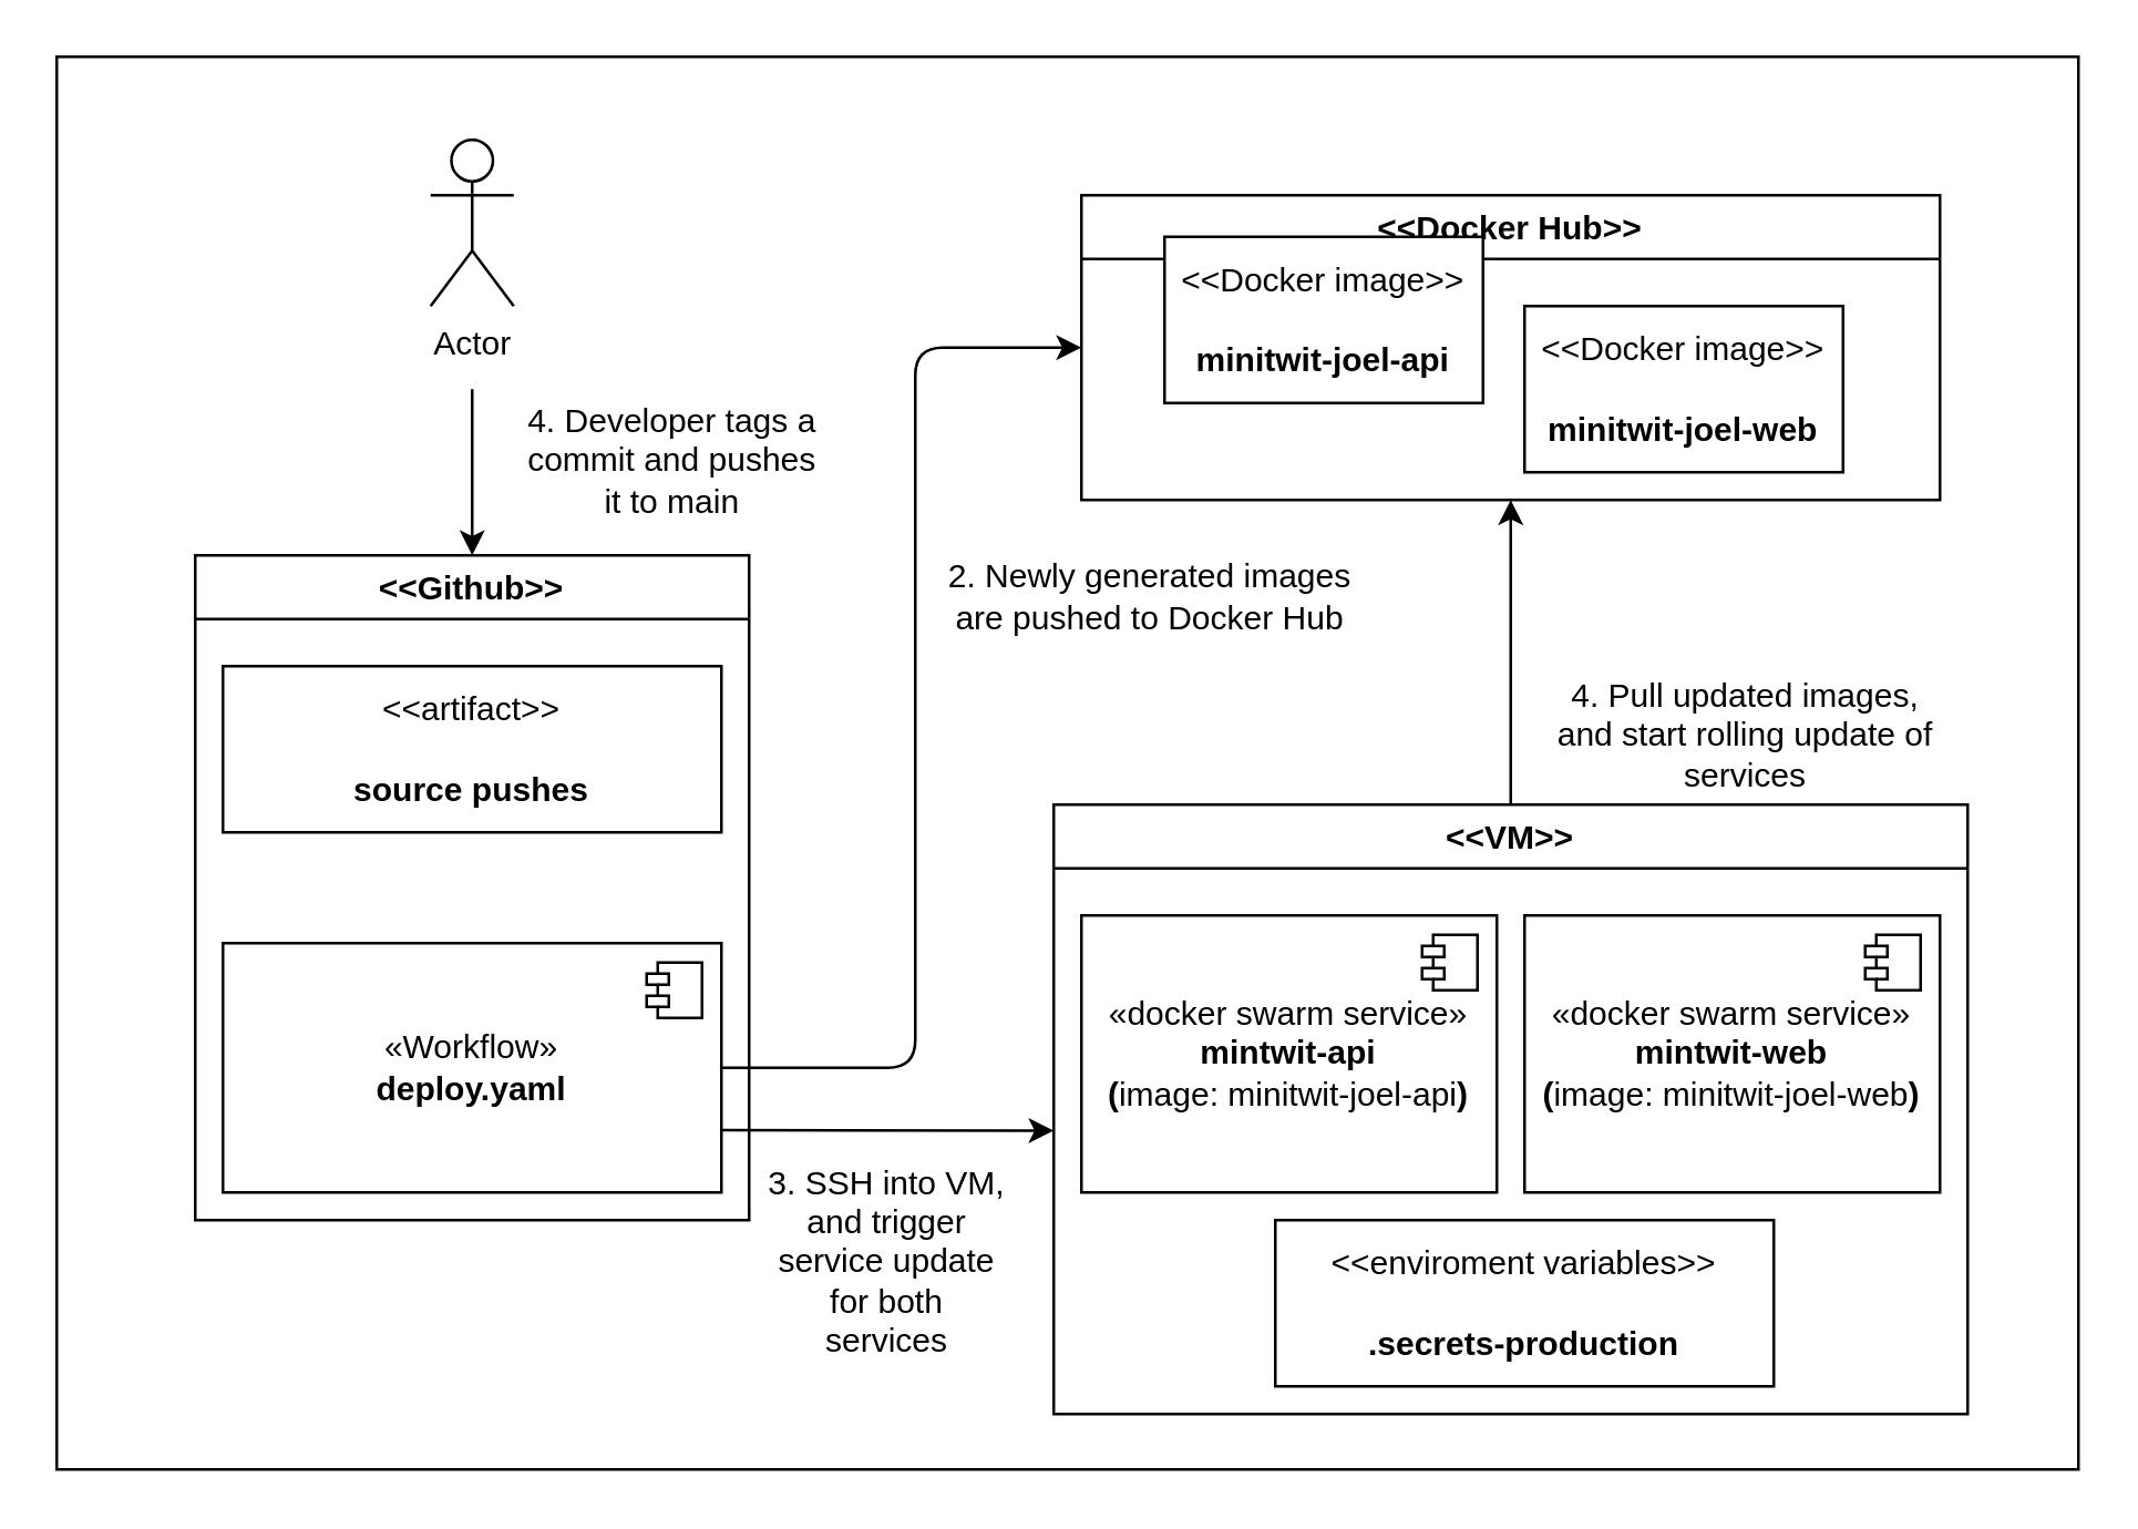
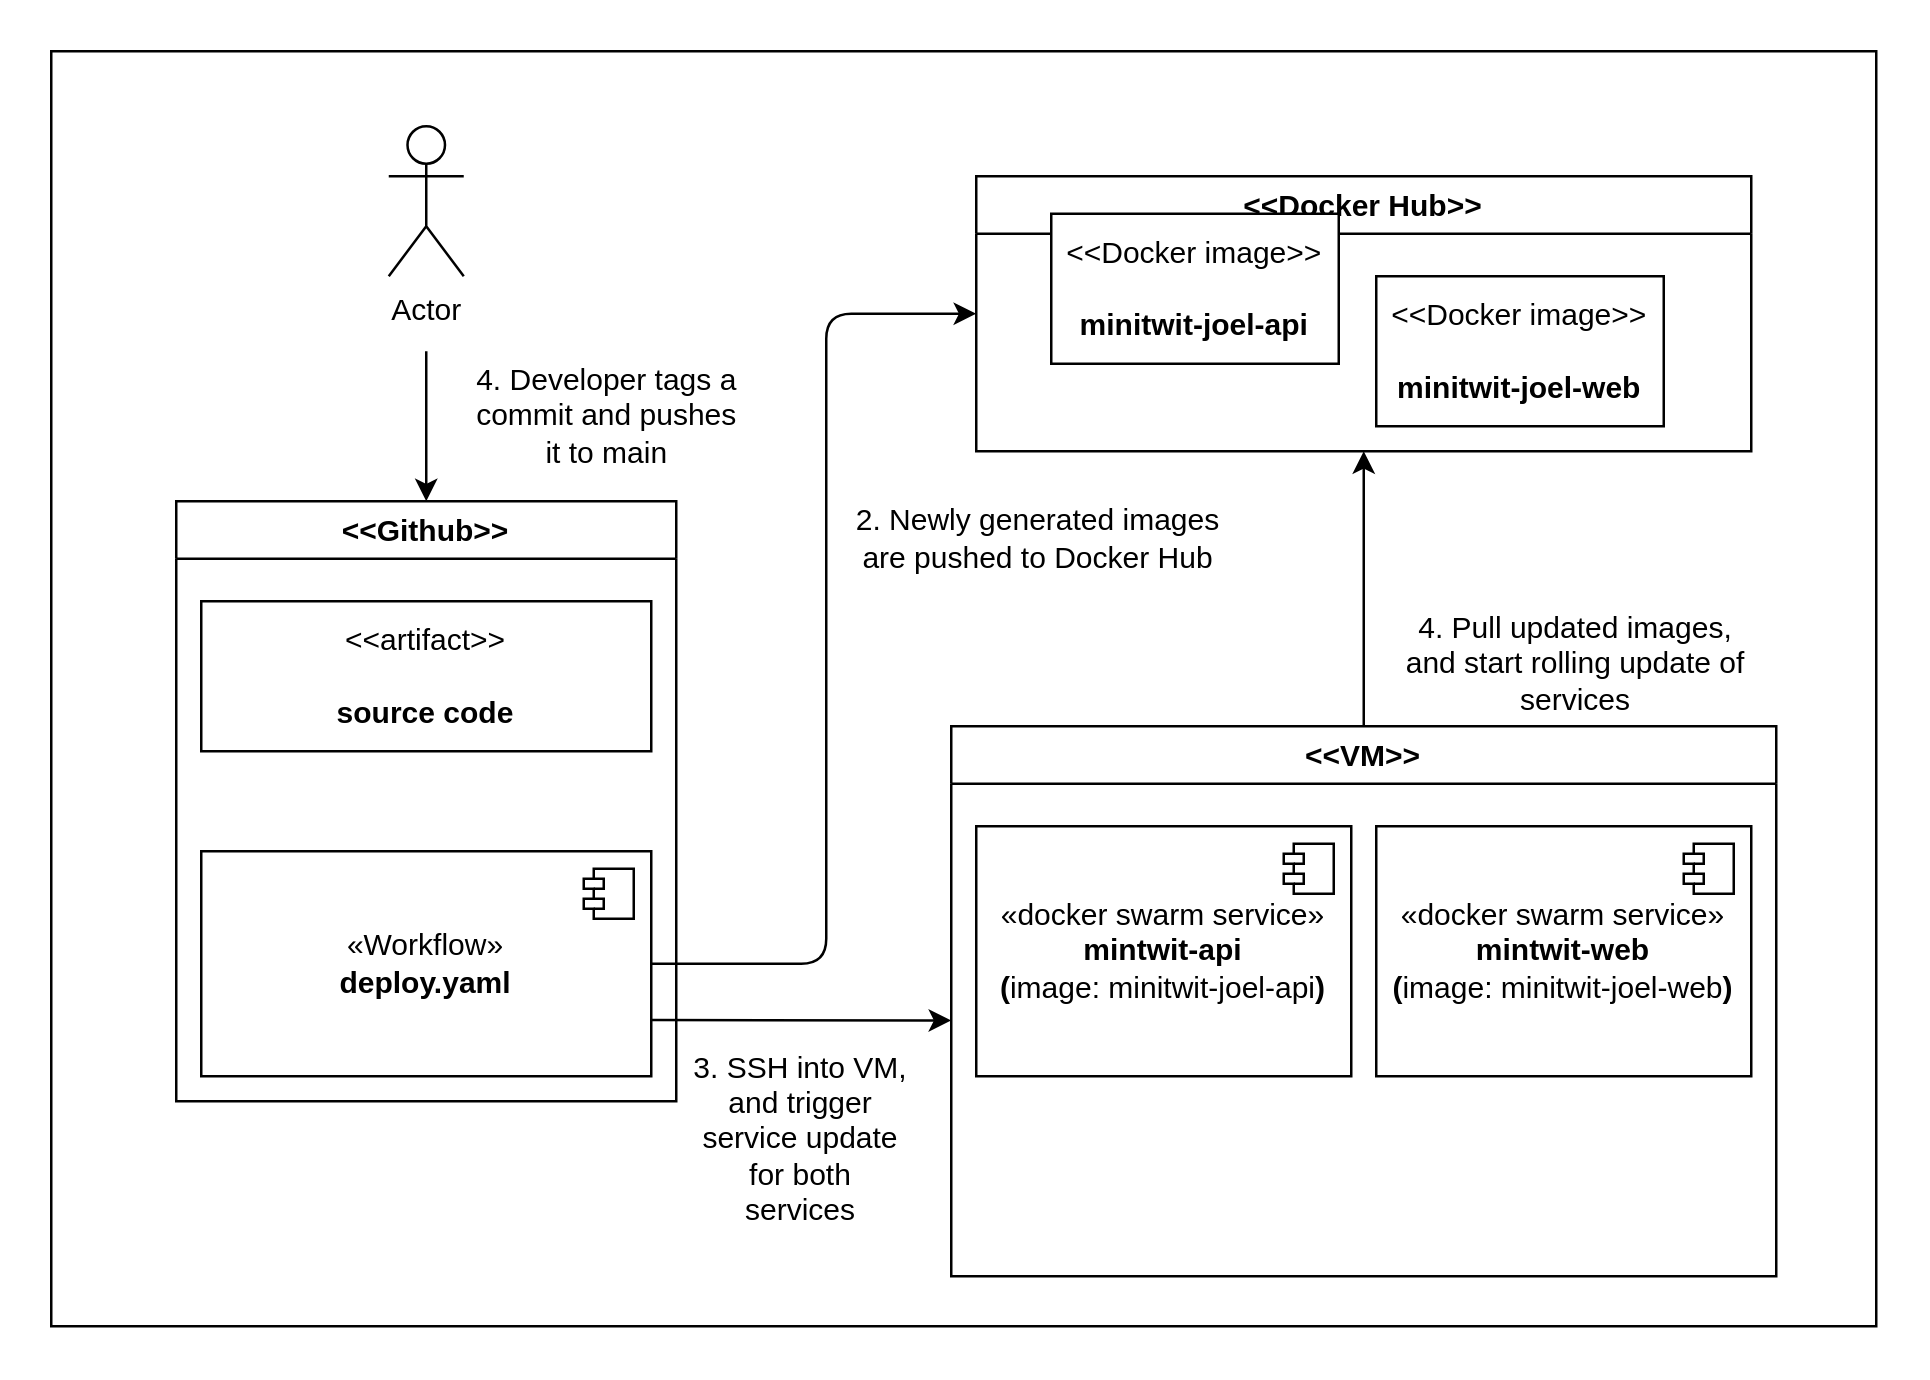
  <mxCell id="0" />
  <mxCell id="1" parent="0" />
  <mxCell id="2" value="" style="rounded=0;whiteSpace=wrap;html=1;" vertex="1" parent="1"><mxGeometry x="20" y="20" width="730" height="510" as="geometry" /></mxCell>
  <mxCell id="3" value="&lt;&lt;Docker Hub&gt;&gt;" style="swimlane;" vertex="1" parent="1"><mxGeometry x="390" y="70" width="310" height="110" as="geometry"><mxRectangle x="440" y="60" width="100" height="40" as="alternateBounds" /></mxGeometry></mxCell>
  <mxCell id="4" value="&amp;lt;&amp;lt;Docker image&amp;gt;&amp;gt;&lt;br&gt;&lt;br&gt;&lt;b&gt;minitwit-joel-web&lt;/b&gt;" style="html=1;align=center;verticalAlign=middle;dashed=0;whiteSpace=wrap;" vertex="1" parent="3"><mxGeometry x="160" y="40" width="115" height="60" as="geometry" /></mxCell>
  <mxCell id="5" value="&amp;lt;&amp;lt;Docker image&amp;gt;&amp;gt;&lt;br&gt;&lt;br&gt;&lt;b&gt;minitwit-joel-api&lt;/b&gt;" style="html=1;align=center;verticalAlign=middle;dashed=0;whiteSpace=wrap;" vertex="1" parent="3"><mxGeometry x="30" y="15" width="115" height="60" as="geometry" /></mxCell>
  <mxCell id="6" style="edgeStyle=none;html=1;entryX=0.5;entryY=1;entryDx=0;entryDy=0;" edge="1" parent="1" source="7" target="3"><mxGeometry relative="1" as="geometry" /></mxCell>
  <mxCell id="7" value="&lt;&lt;VM&gt;&gt;" style="swimlane;" vertex="1" parent="1"><mxGeometry x="380" y="290" width="330" height="220" as="geometry" /></mxCell>
  <mxCell id="8" value="«docker swarm service»&lt;b&gt;&lt;br&gt;&lt;/b&gt;&lt;div&gt;&lt;b&gt;mintwit-web&lt;/b&gt;&lt;/div&gt;&lt;div&gt;&lt;b&gt;(&lt;/b&gt;image: minitwit-joel-web&lt;b&gt;)&lt;/b&gt;&lt;/div&gt;" style="html=1;dropTarget=0;whiteSpace=wrap;" vertex="1" parent="7"><mxGeometry x="170" y="40" width="150" height="100" as="geometry" /></mxCell>
  <mxCell id="9" value="" style="shape=module;jettyWidth=8;jettyHeight=4;" vertex="1" parent="8"><mxGeometry x="1" width="20" height="20" relative="1" as="geometry"><mxPoint x="-27" y="7" as="offset" /></mxGeometry></mxCell>
- <mxCell id="10" value="&amp;lt;&amp;lt;enviroment variables&amp;gt;&amp;gt;&lt;br&gt;&lt;br&gt;&lt;b&gt;.secrets-production&lt;/b&gt;" style="html=1;align=center;verticalAlign=middle;dashed=0;whiteSpace=wrap;" vertex="1" parent="7"><mxGeometry x="80" y="150" width="180" height="60" as="geometry" /></mxCell>
  <mxCell id="11" style="edgeStyle=none;html=1;entryX=0.5;entryY=0;entryDx=0;entryDy=0;" edge="1" parent="1" target="13"><mxGeometry relative="1" as="geometry"><mxPoint x="170" y="140" as="sourcePoint" /></mxGeometry></mxCell>
  <mxCell id="12" value="Actor" style="shape=umlActor;verticalLabelPosition=bottom;verticalAlign=top;html=1;outlineConnect=0;" vertex="1" parent="1"><mxGeometry x="155" y="50" width="30" height="60" as="geometry" /></mxCell>
  <mxCell id="13" value="&lt;&lt;Github&gt;&gt;" style="swimlane;" vertex="1" parent="1"><mxGeometry x="70" y="200" width="200" height="240" as="geometry" /></mxCell>
  <mxCell id="14" style="edgeStyle=none;html=1;exitX=1;exitY=0.75;exitDx=0;exitDy=0;" edge="1" parent="13" source="15"><mxGeometry relative="1" as="geometry"><mxPoint x="310" y="207.69" as="targetPoint" /></mxGeometry></mxCell>
  <mxCell id="15" value="«Workflow»&lt;br&gt;&lt;b&gt;deploy.yaml&lt;/b&gt;" style="html=1;dropTarget=0;whiteSpace=wrap;" vertex="1" parent="13"><mxGeometry x="10" y="140" width="180" height="90" as="geometry" /></mxCell>
  <mxCell id="16" value="" style="shape=module;jettyWidth=8;jettyHeight=4;" vertex="1" parent="15"><mxGeometry x="1" width="20" height="20" relative="1" as="geometry"><mxPoint x="-27" y="7" as="offset" /></mxGeometry></mxCell>
- <mxCell id="17" value="&amp;lt;&amp;lt;artifact&amp;gt;&amp;gt;&lt;br&gt;&lt;br&gt;&lt;b&gt;source pushes&lt;/b&gt;" style="html=1;align=center;verticalAlign=middle;dashed=0;whiteSpace=wrap;" vertex="1" parent="13"><mxGeometry x="10" y="40" width="180" height="60" as="geometry" /></mxCell>
+ <mxCell id="17" value="&amp;lt;&amp;lt;artifact&amp;gt;&amp;gt;&lt;br&gt;&lt;br&gt;&lt;b&gt;source code&lt;/b&gt;" style="html=1;align=center;verticalAlign=middle;dashed=0;whiteSpace=wrap;" vertex="1" parent="13"><mxGeometry x="10" y="40" width="180" height="60" as="geometry" /></mxCell>
  <mxCell id="18" value="«docker swarm service»&lt;b&gt;&lt;br&gt;&lt;/b&gt;&lt;div&gt;&lt;b&gt;mintwit-api&lt;/b&gt;&lt;/div&gt;&lt;div&gt;&lt;b&gt;(&lt;/b&gt;image: minitwit-joel-api&lt;b&gt;)&lt;/b&gt;&lt;/div&gt;" style="html=1;dropTarget=0;whiteSpace=wrap;" vertex="1" parent="1"><mxGeometry x="390" y="330" width="150" height="100" as="geometry" /></mxCell>
  <mxCell id="19" value="" style="shape=module;jettyWidth=8;jettyHeight=4;" vertex="1" parent="18"><mxGeometry x="1" width="20" height="20" relative="1" as="geometry"><mxPoint x="-27" y="7" as="offset" /></mxGeometry></mxCell>
  <mxCell id="20" value="4. Developer tags a commit and pushes it to main" style="text;html=1;align=center;verticalAlign=middle;whiteSpace=wrap;rounded=0;" vertex="1" parent="1"><mxGeometry x="185" y="151" width="115" height="30" as="geometry" /></mxCell>
  <mxCell id="21" style="edgeStyle=none;html=1;entryX=0;entryY=0.5;entryDx=0;entryDy=0;exitX=1;exitY=0.5;exitDx=0;exitDy=0;" edge="1" parent="1" source="15" target="3"><mxGeometry relative="1" as="geometry"><Array as="points"><mxPoint x="330" y="385" /><mxPoint x="330" y="125" /></Array></mxGeometry></mxCell>
  <mxCell id="22" value="2. Newly generated images are pushed to Docker Hub" style="text;html=1;align=center;verticalAlign=middle;whiteSpace=wrap;rounded=0;" vertex="1" parent="1"><mxGeometry x="340" y="200" width="150" height="30" as="geometry" /></mxCell>
  <mxCell id="23" value="3. SSH into VM, and trigger service update for both services" style="text;html=1;align=center;verticalAlign=middle;whiteSpace=wrap;rounded=0;" vertex="1" parent="1"><mxGeometry x="275" y="440" width="90" height="30" as="geometry" /></mxCell>
  <mxCell id="24" value="4. Pull updated images, and start rolling update of services" style="text;html=1;align=center;verticalAlign=middle;whiteSpace=wrap;rounded=0;" vertex="1" parent="1"><mxGeometry x="560" y="250" width="140" height="30" as="geometry" /></mxCell>
